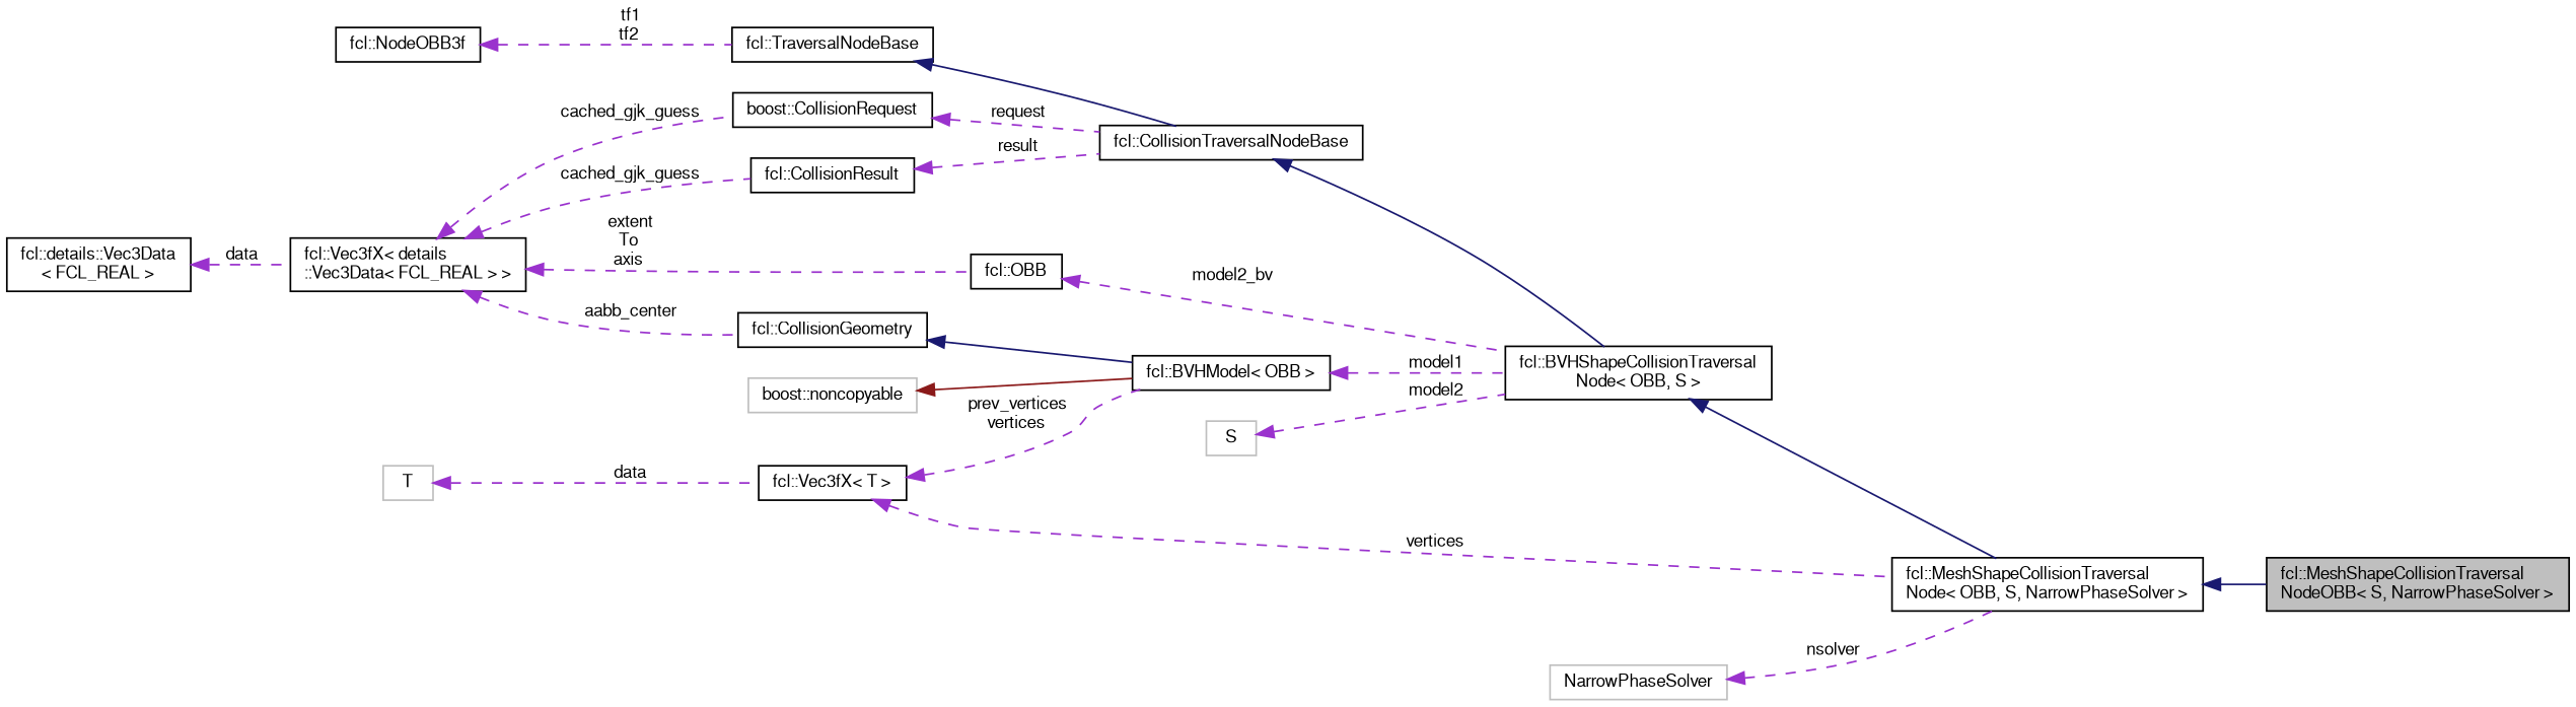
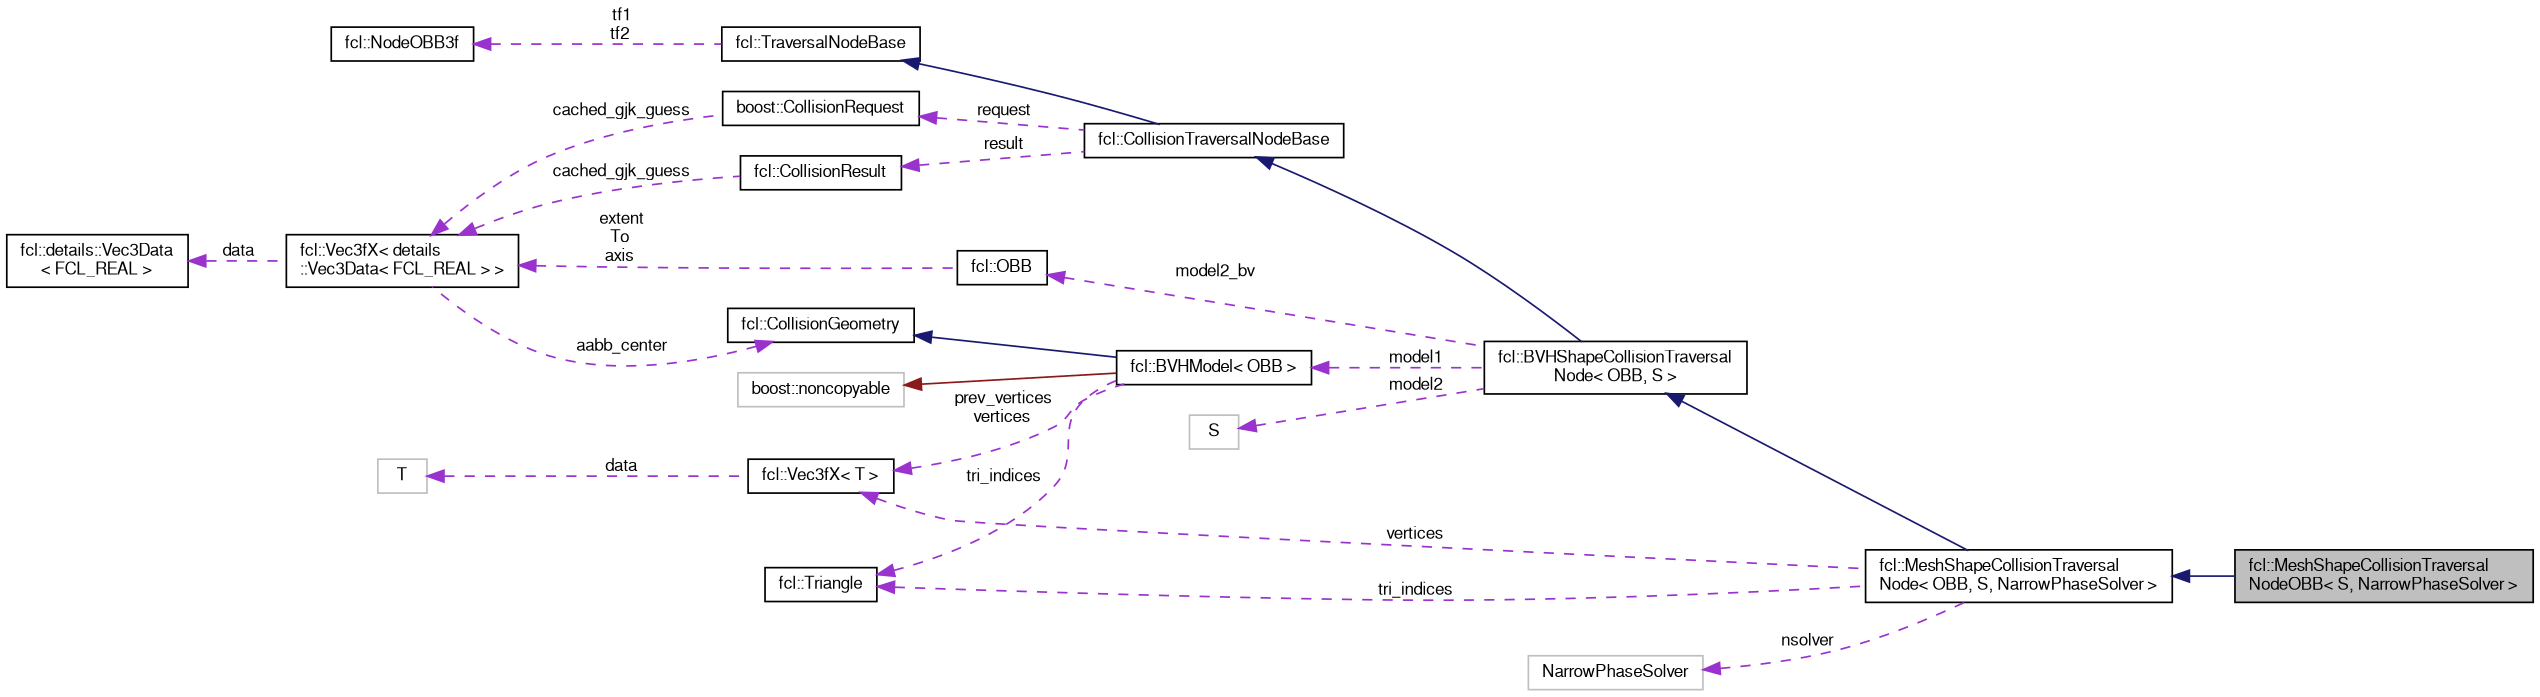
  digraph {
    rankdir=LR
    node [color=black fillcolor=white fontname=FreeSans fontsize=10 shape=record style=filled]
    edge [color=darkorchid3 dir=back fontname=FreeSans fontsize=10 labelfontname=FreeSans labelfontsize=10 style=dashed]
    n1 [fillcolor=grey75 fontcolor=black height=0.2 label="fcl::MeshShapeCollisionTraversal\lNodeOBB\< S, NarrowPhaseSolver \>" width=0.4]
    n2 [height=0.2 label="fcl::MeshShapeCollisionTraversal\lNode\< OBB, S, NarrowPhaseSolver \>" width=0.4]
    n3 [height=0.2 label="fcl::BVHShapeCollisionTraversal\lNode\< OBB, S \>" width=0.4]
    n4 [height=0.2 label="fcl::CollisionTraversalNodeBase" width=0.4]
    n5 [height=0.2 label="fcl::TraversalNodeBase" width=0.4]
    n6 [height=0.2 label="fcl::NodeOBB3f" width=0.4]
    n7 [height=0.2 label="boost::CollisionRequest" width=0.4]
    n8 [height=0.2 label="fcl::Vec3fX\< details\l::Vec3Data\< FCL_REAL \> \>" width=0.4]
    n9 [height=0.2 label="fcl::CollisionResult" width=0.4]
    n10 [height=0.2 label="fcl::OBB" width=0.4]
    n11 [height=0.2 label="fcl::CollisionGeometry" width=0.4]
    n12 [height=0.2 label="fcl::BVHModel\< OBB \>" width=0.4]
    n13 [height=0.2 label="fcl::details::Vec3Data\l\< FCL_REAL \>" width=0.4]
    n14 [color=grey75 height=0.2 label=S width=0.4]
    n15 [color=grey75 height=0.2 label="boost::noncopyable" width=0.4]
    n16 [height=0.2 label="fcl::Vec3fX\< T \>" width=0.4]
    n17 [color=grey75 height=0.2 label=T width=0.4]
+   n18 [height=0.2 label="fcl::Triangle" width=0.4]
    n19 [color=grey75 height=0.2 label=NarrowPhaseSolver width=0.4]
    n2 -> n1 [color=midnightblue style=solid]
    n3 -> n2 [color=midnightblue style=solid]
    n4 -> n3 [color=midnightblue style=solid]
    n5 -> n4 [color=midnightblue style=solid]
    n6 -> n5 [label=" tf1\ntf2"]
    n7 -> n4 [label=" request"]
    n8 -> n7 [label=" cached_gjk_guess"]
    n8 -> n9 [label=" cached_gjk_guess"]
    n8 -> n10 [label=" extent\nTo\naxis"]
-   n8 -> n11 [label=" aabb_center"]
+   n11 -> n8 [label=" aabb_center"]
    n9 -> n4 [label=" result"]
    n10 -> n3 [label=" model2_bv"]
    n11 -> n12 [color=midnightblue style=solid]
    n12 -> n3 [label=" model1"]
    n13 -> n8 [label=" data"]
    n14 -> n3 [label=" model2"]
    n15 -> n12 [color=firebrick4 style=solid]
    n16 -> n2 [label=" vertices"]
    n16 -> n12 [label=" prev_vertices\nvertices"]
    n17 -> n16 [label=" data"]
+   n18 -> n2 [label=" tri_indices"]
+   n18 -> n12 [label=" tri_indices"]
    n19 -> n2 [label=" nsolver"]
  }
